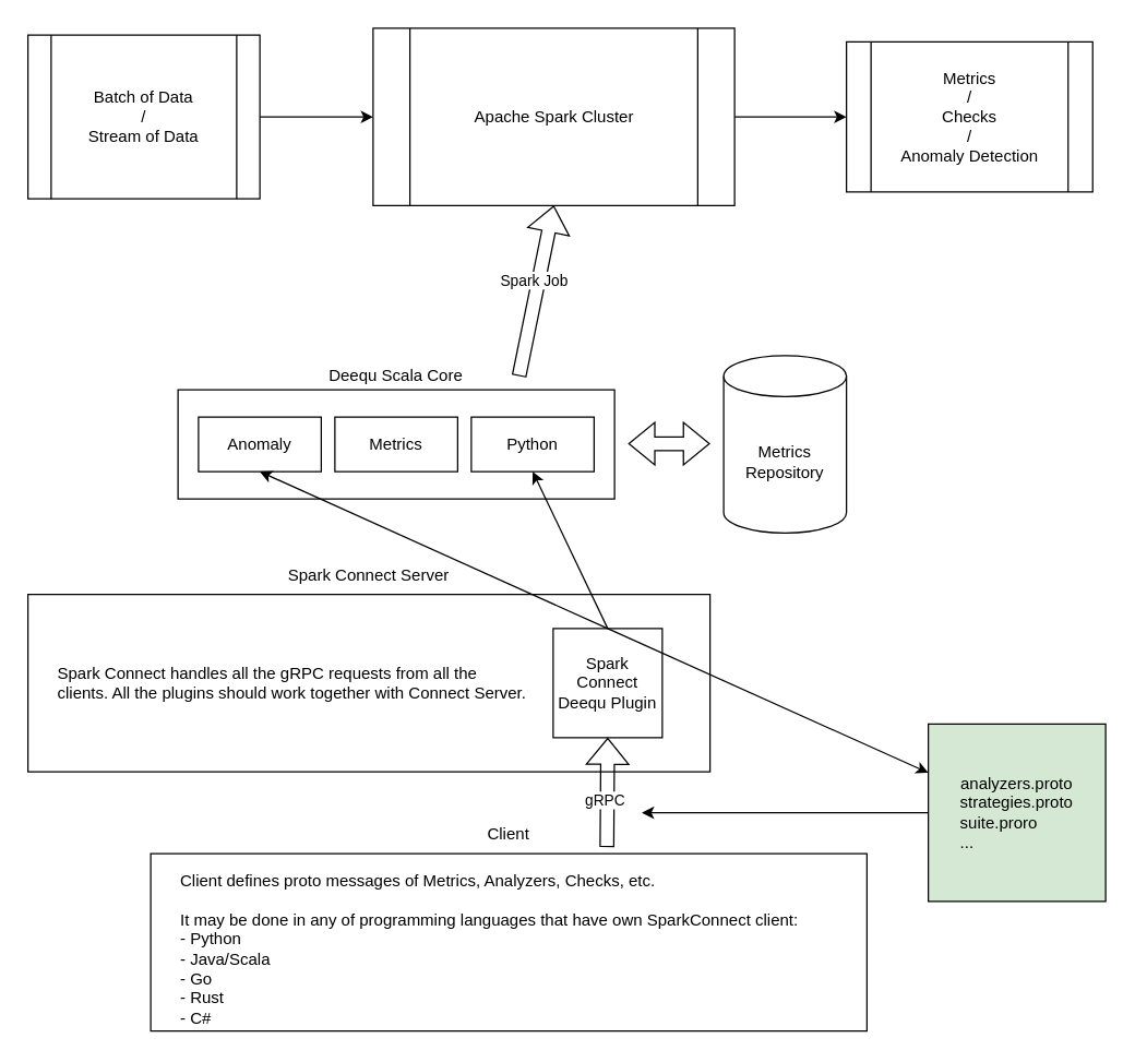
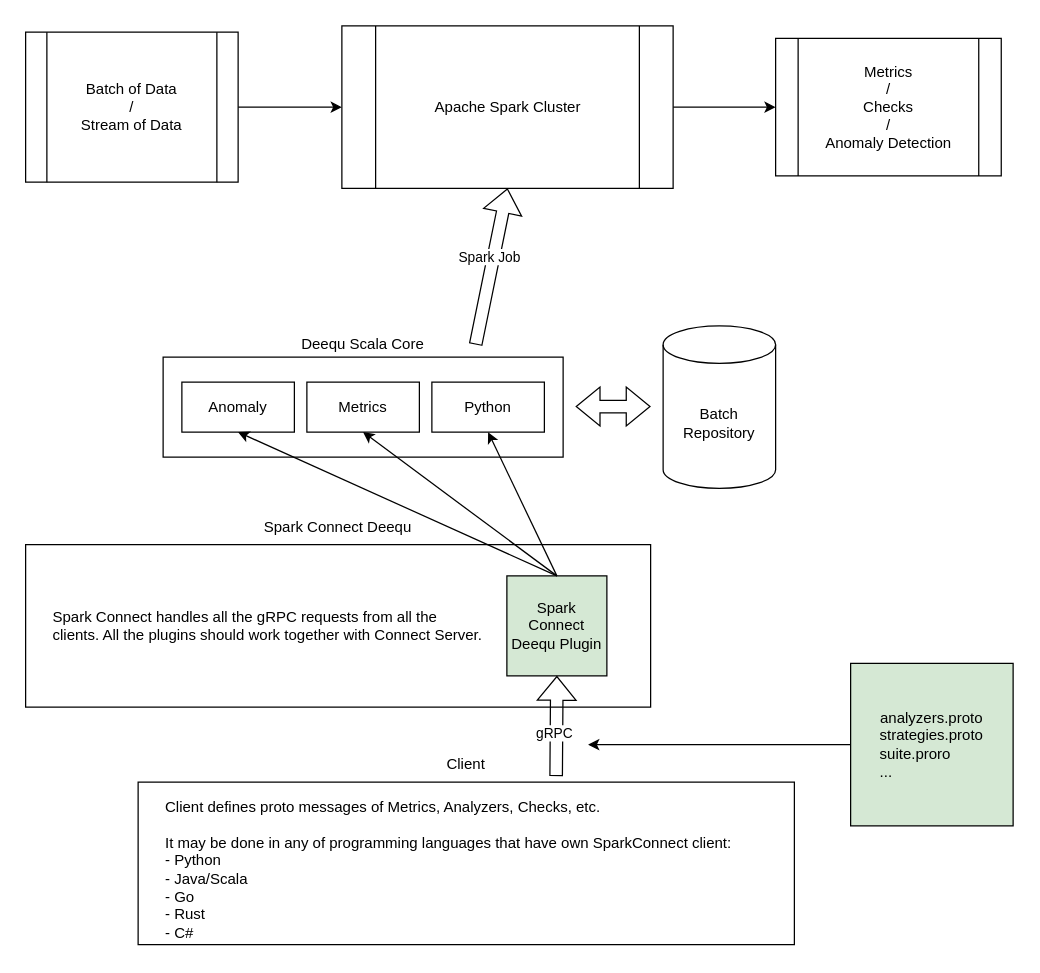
  <mxCell id="0" />
  <mxCell id="1" parent="0" />
  <mxCell id="2" value="" style="edgeStyle=orthogonalEdgeStyle;rounded=0;orthogonalLoop=1;jettySize=auto;html=1;" edge="1" parent="1" source="3" target="5"><mxGeometry relative="1" as="geometry" /></mxCell>
  <mxCell id="3" value="Batch of Data&lt;div&gt;/&lt;/div&gt;&lt;div&gt;Stream of Data&lt;/div&gt;" style="shape=process;whiteSpace=wrap;html=1;backgroundOutline=1;" vertex="1" parent="1"><mxGeometry x="20" y="25" width="170" height="120" as="geometry" /></mxCell>
  <mxCell id="4" value="" style="edgeStyle=orthogonalEdgeStyle;rounded=0;orthogonalLoop=1;jettySize=auto;html=1;" edge="1" parent="1" source="5" target="6"><mxGeometry relative="1" as="geometry" /></mxCell>
  <mxCell id="5" value="Apache Spark Cluster" style="shape=process;whiteSpace=wrap;html=1;backgroundOutline=1;" vertex="1" parent="1"><mxGeometry x="273" y="20" width="265" height="130" as="geometry" /></mxCell>
  <mxCell id="6" value="Metrics&lt;div&gt;/&lt;/div&gt;&lt;div&gt;Checks&lt;/div&gt;&lt;div&gt;/&lt;/div&gt;&lt;div&gt;Anomaly Detection&lt;/div&gt;" style="shape=process;whiteSpace=wrap;html=1;backgroundOutline=1;" vertex="1" parent="1"><mxGeometry x="620" y="30" width="180.5" height="110" as="geometry" /></mxCell>
  <mxCell id="7" value="Deequ Scala Cor&lt;span style=&quot;background-color: initial;&quot;&gt;e&lt;/span&gt;&lt;div&gt;&lt;span style=&quot;background-color: initial;&quot;&gt;&lt;br&gt;&lt;/span&gt;&lt;/div&gt;&lt;div&gt;&lt;span style=&quot;background-color: initial;&quot;&gt;&lt;br&gt;&lt;/span&gt;&lt;/div&gt;&lt;div&gt;&lt;span style=&quot;background-color: initial;&quot;&gt;&lt;br&gt;&lt;/span&gt;&lt;/div&gt;&lt;div&gt;&lt;span style=&quot;background-color: initial;&quot;&gt;&lt;br&gt;&lt;/span&gt;&lt;/div&gt;&lt;div&gt;&lt;span style=&quot;background-color: initial;&quot;&gt;&lt;br&gt;&lt;/span&gt;&lt;/div&gt;&lt;div&gt;&lt;span style=&quot;background-color: initial;&quot;&gt;&lt;br&gt;&lt;/span&gt;&lt;/div&gt;&lt;div&gt;&lt;span style=&quot;background-color: initial;&quot;&gt;&lt;br&gt;&lt;/span&gt;&lt;/div&gt;" style="rounded=0;whiteSpace=wrap;html=1;" vertex="1" parent="1"><mxGeometry x="130" y="285" width="320" height="80" as="geometry" /></mxCell>
- <mxCell id="8" value="Metrics&lt;div&gt;Repository&lt;/div&gt;" style="shape=cylinder3;whiteSpace=wrap;html=1;boundedLbl=1;backgroundOutline=1;size=15;" vertex="1" parent="1"><mxGeometry x="530" y="260" width="90" height="130" as="geometry" /></mxCell>
+ <mxCell id="8" value="Batch&lt;div&gt;Repository&lt;/div&gt;" style="shape=cylinder3;whiteSpace=wrap;html=1;boundedLbl=1;backgroundOutline=1;size=15;" vertex="1" parent="1"><mxGeometry x="530" y="260" width="90" height="130" as="geometry" /></mxCell>
  <mxCell id="9" value="" style="shape=flexArrow;endArrow=classic;startArrow=classic;html=1;rounded=0;" edge="1" parent="1"><mxGeometry width="100" height="100" relative="1" as="geometry"><mxPoint x="460" y="324.5" as="sourcePoint" /><mxPoint x="520" y="324.5" as="targetPoint" /></mxGeometry></mxCell>
  <mxCell id="10" value="Anomaly" style="rounded=0;whiteSpace=wrap;html=1;" vertex="1" parent="1"><mxGeometry x="145" y="305" width="90" height="40" as="geometry" /></mxCell>
  <mxCell id="11" value="Metrics" style="rounded=0;whiteSpace=wrap;html=1;" vertex="1" parent="1"><mxGeometry x="245" y="305" width="90" height="40" as="geometry" /></mxCell>
  <mxCell id="12" value="Python" style="rounded=0;whiteSpace=wrap;html=1;" vertex="1" parent="1"><mxGeometry x="345" y="305" width="90" height="40" as="geometry" /></mxCell>
  <mxCell id="13" value="" style="shape=flexArrow;endArrow=classic;html=1;rounded=0;entryX=0.5;entryY=1;entryDx=0;entryDy=0;" edge="1" parent="1" target="5"><mxGeometry width="50" height="50" relative="1" as="geometry"><mxPoint x="380" y="275" as="sourcePoint" /><mxPoint x="435" y="210" as="targetPoint" /></mxGeometry></mxCell>
  <mxCell id="14" value="Spark Job" style="edgeLabel;html=1;align=center;verticalAlign=middle;resizable=0;points=[];" vertex="1" connectable="0" parent="13"><mxGeometry x="0.282" y="-1" relative="1" as="geometry"><mxPoint x="-7" y="10" as="offset" /></mxGeometry></mxCell>
- <mxCell id="15" value="Spark Connect Server&lt;div&gt;&lt;br&gt;&lt;/div&gt;&lt;div&gt;&lt;br&gt;&lt;/div&gt;&lt;div&gt;&lt;br&gt;&lt;/div&gt;&lt;div&gt;&lt;br&gt;&lt;/div&gt;&lt;div&gt;&lt;br&gt;&lt;/div&gt;&lt;div&gt;&lt;br&gt;&lt;/div&gt;&lt;div&gt;&lt;br&gt;&lt;/div&gt;&lt;div&gt;&lt;br&gt;&lt;/div&gt;&lt;div&gt;&lt;br&gt;&lt;/div&gt;&lt;div&gt;&lt;br&gt;&lt;/div&gt;&lt;div&gt;&lt;br&gt;&lt;/div&gt;" style="rounded=0;whiteSpace=wrap;html=1;" vertex="1" parent="1"><mxGeometry x="20" y="435" width="500" height="130" as="geometry" /></mxCell>
- <mxCell id="16" value="Spark Connect Deequ Plugin" style="whiteSpace=wrap;html=1;aspect=fixed;" vertex="1" parent="1"><mxGeometry x="405" y="460" width="80" height="80" as="geometry" /></mxCell>
+ <mxCell id="15" value="Spark Connect Deequ&lt;div&gt;&lt;br&gt;&lt;/div&gt;&lt;div&gt;&lt;br&gt;&lt;/div&gt;&lt;div&gt;&lt;br&gt;&lt;/div&gt;&lt;div&gt;&lt;br&gt;&lt;/div&gt;&lt;div&gt;&lt;br&gt;&lt;/div&gt;&lt;div&gt;&lt;br&gt;&lt;/div&gt;&lt;div&gt;&lt;br&gt;&lt;/div&gt;&lt;div&gt;&lt;br&gt;&lt;/div&gt;&lt;div&gt;&lt;br&gt;&lt;/div&gt;&lt;div&gt;&lt;br&gt;&lt;/div&gt;&lt;div&gt;&lt;br&gt;&lt;/div&gt;" style="rounded=0;whiteSpace=wrap;html=1;" vertex="1" parent="1"><mxGeometry x="20" y="435" width="500" height="130" as="geometry" /></mxCell>
+ <mxCell id="16" value="Spark Connect Deequ Plugin" style="whiteSpace=wrap;html=1;aspect=fixed;fillColor=#d5e8d4;" vertex="1" parent="1"><mxGeometry x="405" y="460" width="80" height="80" as="geometry" /></mxCell>
  <mxCell id="17" value="" style="endArrow=classic;html=1;rounded=0;exitX=0.5;exitY=0;exitDx=0;exitDy=0;entryX=0.5;entryY=1;entryDx=0;entryDy=0;" edge="1" parent="1" source="16" target="10"><mxGeometry width="50" height="50" relative="1" as="geometry"><mxPoint x="380" y="445" as="sourcePoint" /><mxPoint x="430" y="395" as="targetPoint" /></mxGeometry></mxCell>
- <mxCell id="18" value="" style="endArrow=classic;html=1;rounded=0;exitX=0.5;exitY=0;exitDx=0;exitDy=0;" edge="1" parent="1" source="16" target="26"><mxGeometry width="50" height="50" relative="1" as="geometry"><mxPoint x="380" y="445" as="sourcePoint" /><mxPoint x="430" y="395" as="targetPoint" /></mxGeometry></mxCell>
+ <mxCell id="18" value="" style="endArrow=classic;html=1;rounded=0;exitX=0.5;exitY=0;exitDx=0;exitDy=0;entryX=0.5;entryY=1;entryDx=0;entryDy=0;" edge="1" parent="1" source="16" target="11"><mxGeometry width="50" height="50" relative="1" as="geometry"><mxPoint x="380" y="445" as="sourcePoint" /><mxPoint x="430" y="395" as="targetPoint" /></mxGeometry></mxCell>
  <mxCell id="19" value="" style="endArrow=classic;html=1;rounded=0;exitX=0.5;exitY=0;exitDx=0;exitDy=0;entryX=0.5;entryY=1;entryDx=0;entryDy=0;" edge="1" parent="1" source="16" target="12"><mxGeometry width="50" height="50" relative="1" as="geometry"><mxPoint x="380" y="445" as="sourcePoint" /><mxPoint x="430" y="395" as="targetPoint" /></mxGeometry></mxCell>
  <mxCell id="20" value="Spark Connect handles all the gRPC requests from all the clients. All the plugins should work together with Connect Server." style="text;html=1;align=left;verticalAlign=middle;whiteSpace=wrap;rounded=0;" vertex="1" parent="1"><mxGeometry x="40" y="470" width="350" height="60" as="geometry" /></mxCell>
  <mxCell id="21" value="Client&lt;div&gt;&lt;br&gt;&lt;/div&gt;&lt;div&gt;&lt;br&gt;&lt;/div&gt;&lt;div&gt;&lt;br&gt;&lt;/div&gt;&lt;div&gt;&lt;br&gt;&lt;/div&gt;&lt;div&gt;&lt;br&gt;&lt;/div&gt;&lt;div&gt;&lt;br&gt;&lt;/div&gt;&lt;div&gt;&lt;br&gt;&lt;/div&gt;&lt;div&gt;&lt;br&gt;&lt;/div&gt;&lt;div&gt;&lt;br&gt;&lt;/div&gt;&lt;div&gt;&lt;br&gt;&lt;/div&gt;&lt;div&gt;&lt;br&gt;&lt;/div&gt;" style="rounded=0;whiteSpace=wrap;html=1;" vertex="1" parent="1"><mxGeometry x="110" y="625" width="525" height="130" as="geometry" /></mxCell>
  <mxCell id="22" value="" style="shape=flexArrow;endArrow=classic;html=1;rounded=0;entryX=0.5;entryY=1;entryDx=0;entryDy=0;exitX=0.637;exitY=-0.037;exitDx=0;exitDy=0;exitPerimeter=0;" edge="1" parent="1" source="21" target="16"><mxGeometry width="50" height="50" relative="1" as="geometry"><mxPoint x="690" y="605" as="sourcePoint" /><mxPoint x="740" y="555" as="targetPoint" /></mxGeometry></mxCell>
  <mxCell id="23" value="gRPC" style="edgeLabel;html=1;align=center;verticalAlign=middle;resizable=0;points=[];" vertex="1" connectable="0" parent="22"><mxGeometry x="-0.134" y="2" relative="1" as="geometry"><mxPoint as="offset" /></mxGeometry></mxCell>
  <mxCell id="24" value="Client defines proto messages of Metrics, Analyzers, Checks, etc.&lt;div&gt;&lt;br&gt;&lt;/div&gt;&lt;div&gt;It may be done in any of programming languages that have own SparkConnect client:&lt;/div&gt;&lt;div&gt;- Python&lt;/div&gt;&lt;div&gt;- Java/Scala&lt;/div&gt;&lt;div&gt;- Go&lt;/div&gt;&lt;div&gt;- Rust&lt;/div&gt;&lt;div&gt;- C#&lt;/div&gt;" style="text;html=1;align=left;verticalAlign=middle;whiteSpace=wrap;rounded=0;" vertex="1" parent="1"><mxGeometry x="130" y="645" width="480" height="100" as="geometry" /></mxCell>
  <mxCell id="25" style="edgeStyle=orthogonalEdgeStyle;rounded=0;orthogonalLoop=1;jettySize=auto;html=1;" edge="1" parent="1" source="26"><mxGeometry relative="1" as="geometry"><mxPoint x="470" y="595" as="targetPoint" /></mxGeometry></mxCell>
  <mxCell id="26" value="analyzers.proto&lt;div&gt;strategies.proto&lt;/div&gt;&lt;div style=&quot;text-align: left;&quot;&gt;suite.proro&lt;/div&gt;&lt;div style=&quot;text-align: left;&quot;&gt;...&lt;/div&gt;" style="whiteSpace=wrap;html=1;aspect=fixed;fillColor=#d5e8d4;" vertex="1" parent="1"><mxGeometry x="680" y="530" width="130" height="130" as="geometry" /></mxCell>
